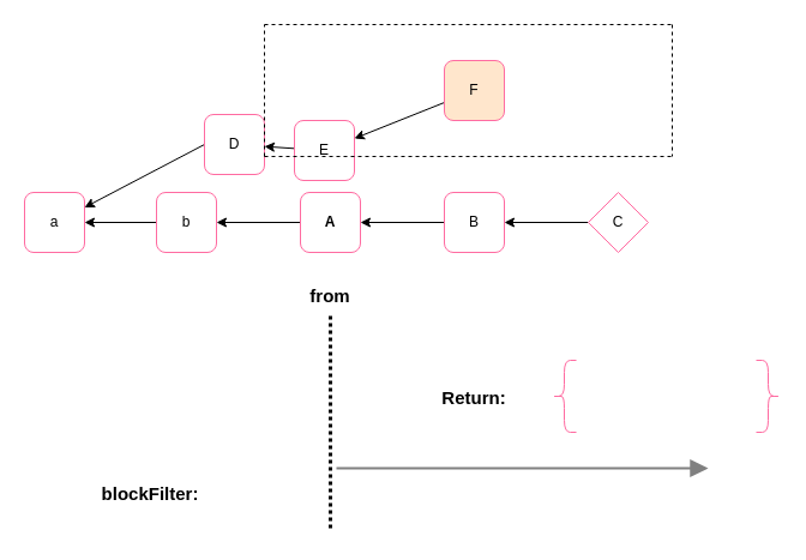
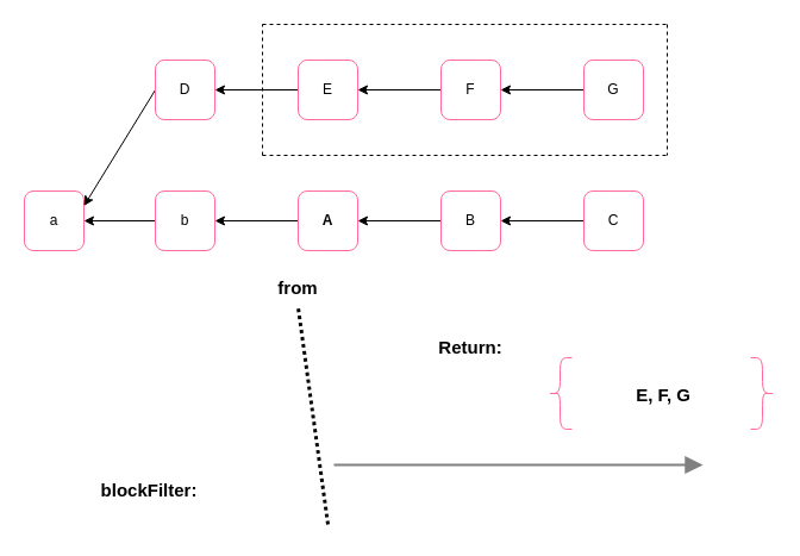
  <mxCell id="0" />
  <mxCell id="1" parent="0" />
  <mxCell id="2" value="a" style="rounded=1;whiteSpace=wrap;html=1;strokeColor=#FF6BA1;" vertex="1" parent="1"><mxGeometry x="20" y="160" width="50" height="50" as="geometry" /></mxCell>
  <mxCell id="3" value="" style="edgeStyle=none;rounded=0;orthogonalLoop=1;jettySize=auto;html=1;fontSize=15;strokeWidth=1;" edge="1" parent="1" source="4" target="2"><mxGeometry relative="1" as="geometry" /></mxCell>
  <mxCell id="4" value="b" style="rounded=1;whiteSpace=wrap;html=1;strokeColor=#FF6BA1;" vertex="1" parent="1"><mxGeometry x="130" y="160" width="50" height="50" as="geometry" /></mxCell>
  <mxCell id="5" value="" style="edgeStyle=none;rounded=0;orthogonalLoop=1;jettySize=auto;html=1;fontSize=15;strokeWidth=1;" edge="1" parent="1" source="6" target="4"><mxGeometry relative="1" as="geometry" /></mxCell>
  <mxCell id="6" value="&lt;b&gt;A&lt;/b&gt;" style="rounded=1;whiteSpace=wrap;html=1;strokeColor=#FF6BA1;" vertex="1" parent="1"><mxGeometry x="250" y="160" width="50" height="50" as="geometry" /></mxCell>
  <mxCell id="7" value="" style="edgeStyle=none;rounded=0;orthogonalLoop=1;jettySize=auto;html=1;fontSize=15;strokeWidth=1;entryX=1;entryY=0.5;entryDx=0;entryDy=0;" edge="1" parent="1" source="8" target="6"><mxGeometry relative="1" as="geometry" /></mxCell>
  <mxCell id="8" value="B" style="rounded=1;whiteSpace=wrap;html=1;strokeColor=#FF6BA1;" vertex="1" parent="1"><mxGeometry x="370" y="160" width="50" height="50" as="geometry" /></mxCell>
  <mxCell id="9" value="" style="edgeStyle=none;rounded=0;orthogonalLoop=1;jettySize=auto;html=1;fontSize=15;strokeWidth=1;" edge="1" parent="1" source="10" target="8"><mxGeometry relative="1" as="geometry" /></mxCell>
- <mxCell id="10" value="C" style="rhombus;whiteSpace=wrap;html=1;strokeColor=#FF6BA1;" vertex="1" parent="1"><mxGeometry x="490" y="160" width="50" height="50" as="geometry" /></mxCell>
+ <mxCell id="10" value="C" style="rounded=1;whiteSpace=wrap;html=1;strokeColor=#FF6BA1;" vertex="1" parent="1"><mxGeometry x="490" y="160" width="50" height="50" as="geometry" /></mxCell>
  <mxCell id="11" style="edgeStyle=none;rounded=0;orthogonalLoop=1;jettySize=auto;html=1;exitX=0;exitY=0.5;exitDx=0;exitDy=0;fontSize=15;strokeWidth=1;entryX=1;entryY=0.25;entryDx=0;entryDy=0;" edge="1" parent="1" source="12" target="2"><mxGeometry relative="1" as="geometry"><mxPoint x="70" y="190" as="targetPoint" /></mxGeometry></mxCell>
- <mxCell id="12" value="D" style="rounded=1;whiteSpace=wrap;html=1;strokeColor=#FF6BA1;" vertex="1" parent="1"><mxGeometry x="170" y="95" width="50" height="50" as="geometry" /></mxCell>
+ <mxCell id="12" value="D" style="rounded=1;whiteSpace=wrap;html=1;strokeColor=#FF6BA1;" vertex="1" parent="1"><mxGeometry x="130" y="50" width="50" height="50" as="geometry" /></mxCell>
  <mxCell id="13" value="" style="edgeStyle=none;rounded=0;orthogonalLoop=1;jettySize=auto;html=1;fontSize=15;strokeWidth=1;" edge="1" parent="1" source="14" target="12"><mxGeometry relative="1" as="geometry" /></mxCell>
- <mxCell id="14" value="E" style="rounded=1;whiteSpace=wrap;html=1;strokeColor=#FF6BA1;" vertex="1" parent="1"><mxGeometry x="245" y="100" width="50" height="50" as="geometry" /></mxCell>
+ <mxCell id="14" value="E" style="rounded=1;whiteSpace=wrap;html=1;strokeColor=#FF6BA1;" vertex="1" parent="1"><mxGeometry x="250" y="50" width="50" height="50" as="geometry" /></mxCell>
  <mxCell id="15" value="" style="edgeStyle=none;rounded=0;orthogonalLoop=1;jettySize=auto;html=1;fontSize=15;strokeWidth=1;" edge="1" parent="1" source="16" target="14"><mxGeometry relative="1" as="geometry" /></mxCell>
- <mxCell id="16" value="F" style="rounded=1;whiteSpace=wrap;html=1;strokeColor=#FF6BA1;fillColor=#ffe6cc;" vertex="1" parent="1"><mxGeometry x="370" y="50" width="50" height="50" as="geometry" /></mxCell>
- <mxCell id="19" value="from" style="text;strokeColor=none;fillColor=none;align=center;verticalAlign=middle;spacingLeft=4;spacingRight=4;overflow=hidden;points=[[0,0.5],[1,0.5]];portConstraint=eastwest;rotatable=0;fontStyle=1;fontSize=15;" vertex="1" parent="1"><mxGeometry x="235" y="230" width="80" height="30" as="geometry" /></mxCell>
+ <mxCell id="16" value="F" style="rounded=1;whiteSpace=wrap;html=1;strokeColor=#FF6BA1;" vertex="1" parent="1"><mxGeometry x="370" y="50" width="50" height="50" as="geometry" /></mxCell>
+ <mxCell id="17" value="" style="edgeStyle=none;rounded=0;orthogonalLoop=1;jettySize=auto;html=1;fontSize=15;strokeWidth=1;" edge="1" parent="1" source="18" target="16"><mxGeometry relative="1" as="geometry" /></mxCell>
+ <mxCell id="18" value="G" style="rounded=1;whiteSpace=wrap;html=1;strokeColor=#FF6BA1;" vertex="1" parent="1"><mxGeometry x="490" y="50" width="50" height="50" as="geometry" /></mxCell>
+ <mxCell id="19" value="from" style="text;strokeColor=none;fillColor=none;align=center;verticalAlign=middle;spacingLeft=4;spacingRight=4;overflow=hidden;points=[[0,0.5],[1,0.5]];portConstraint=eastwest;rotatable=0;fontStyle=1;fontSize=15;" vertex="1" parent="1"><mxGeometry x="210" y="225" width="80" height="30" as="geometry" /></mxCell>
  <mxCell id="20" value="" style="endArrow=none;dashed=1;html=1;rounded=0;fontSize=15;entryX=0.5;entryY=1.1;entryDx=0;entryDy=0;entryPerimeter=0;strokeWidth=3;dashPattern=1 1;" edge="1" parent="1" target="19"><mxGeometry width="50" height="50" relative="1" as="geometry"><mxPoint x="275" y="440" as="sourcePoint" /><mxPoint x="340" y="290" as="targetPoint" /></mxGeometry></mxCell>
+ <mxCell id="21" value=" E, F, G" style="text;strokeColor=none;fillColor=none;align=center;verticalAlign=middle;spacingLeft=4;spacingRight=4;overflow=hidden;points=[[0,0.5],[1,0.5]];portConstraint=eastwest;rotatable=0;fontSize=15;fontStyle=1" vertex="1" parent="1"><mxGeometry x="480" y="305" width="150" height="50" as="geometry" /></mxCell>
  <mxCell id="22" value="" style="shape=curlyBracket;whiteSpace=wrap;html=1;rounded=1;fontSize=15;strokeColor=#FF6BA1;" vertex="1" parent="1"><mxGeometry x="460" y="300" width="20" height="60" as="geometry" /></mxCell>
  <mxCell id="23" value="" style="shape=curlyBracket;whiteSpace=wrap;html=1;rounded=1;flipH=1;fontSize=15;strokeColor=#FF6BA1;" vertex="1" parent="1"><mxGeometry x="630" y="300" width="20" height="60" as="geometry" /></mxCell>
  <mxCell id="24" value="" style="edgeStyle=none;html=1;strokeColor=#808080;endArrow=block;endSize=10;dashed=0;verticalAlign=bottom;strokeWidth=2;rounded=0;dashPattern=1 1;fontSize=15;" edge="1" parent="1"><mxGeometry width="160" relative="1" as="geometry"><mxPoint x="280" y="390" as="sourcePoint" /><mxPoint x="590" y="390" as="targetPoint" /></mxGeometry></mxCell>
  <mxCell id="25" value="" style="endArrow=none;dashed=1;html=1;rounded=0;fontSize=15;strokeWidth=1;" edge="1" parent="1"><mxGeometry width="50" height="50" relative="1" as="geometry"><mxPoint x="220" y="130" as="sourcePoint" /><mxPoint x="220" y="20" as="targetPoint" /></mxGeometry></mxCell>
  <mxCell id="26" value="" style="endArrow=none;dashed=1;html=1;rounded=0;fontSize=15;strokeWidth=1;" edge="1" parent="1"><mxGeometry width="50" height="50" relative="1" as="geometry"><mxPoint x="220" y="130" as="sourcePoint" /><mxPoint x="560" y="130" as="targetPoint" /></mxGeometry></mxCell>
  <mxCell id="27" value="" style="endArrow=none;dashed=1;html=1;rounded=0;fontSize=15;strokeWidth=1;" edge="1" parent="1"><mxGeometry width="50" height="50" relative="1" as="geometry"><mxPoint x="560" y="20" as="sourcePoint" /><mxPoint x="560" y="130" as="targetPoint" /></mxGeometry></mxCell>
  <mxCell id="28" value="" style="endArrow=none;dashed=1;html=1;rounded=0;fontSize=15;strokeWidth=1;" edge="1" parent="1"><mxGeometry width="50" height="50" relative="1" as="geometry"><mxPoint x="220" y="20" as="sourcePoint" /><mxPoint x="560" y="20" as="targetPoint" /></mxGeometry></mxCell>
- <mxCell id="29" value="Return:" style="text;strokeColor=none;fillColor=none;align=center;verticalAlign=middle;spacingLeft=4;spacingRight=4;overflow=hidden;points=[[0,0.5],[1,0.5]];portConstraint=eastwest;rotatable=0;fontStyle=1;fontSize=15;" vertex="1" parent="1"><mxGeometry x="355" y="315" width="80" height="30" as="geometry" /></mxCell>
+ <mxCell id="29" value="Return:" style="text;strokeColor=none;fillColor=none;align=center;verticalAlign=middle;spacingLeft=4;spacingRight=4;overflow=hidden;points=[[0,0.5],[1,0.5]];portConstraint=eastwest;rotatable=0;fontStyle=1;fontSize=15;" vertex="1" parent="1"><mxGeometry x="355" y="275" width="80" height="30" as="geometry" /></mxCell>
  <mxCell id="30" value="blockFilter:" style="text;strokeColor=none;fillColor=none;align=center;verticalAlign=middle;spacingLeft=4;spacingRight=4;overflow=hidden;points=[[0,0.5],[1,0.5]];portConstraint=eastwest;rotatable=0;fontStyle=1;fontSize=15;" vertex="1" parent="1"><mxGeometry x="20" y="375" width="210" height="70" as="geometry" /></mxCell>
